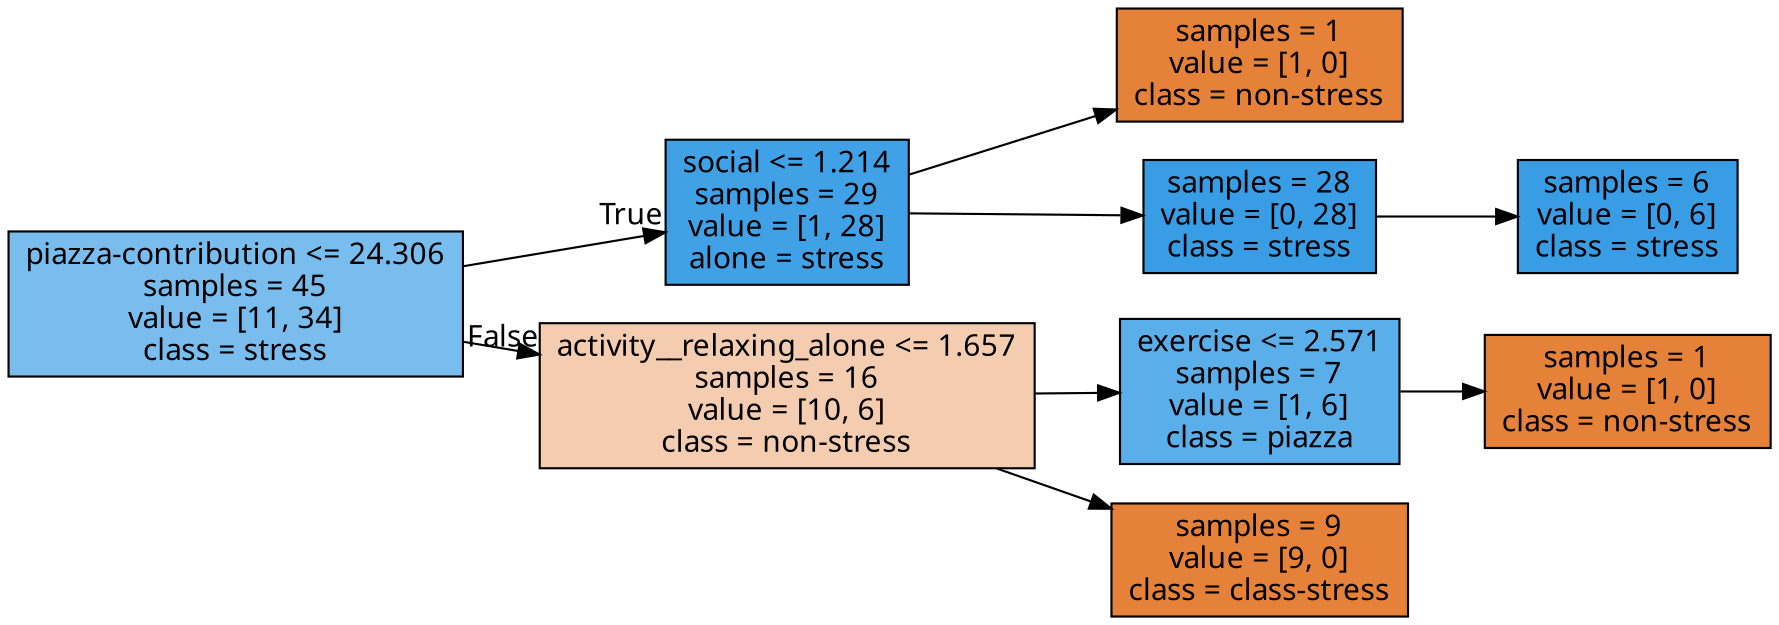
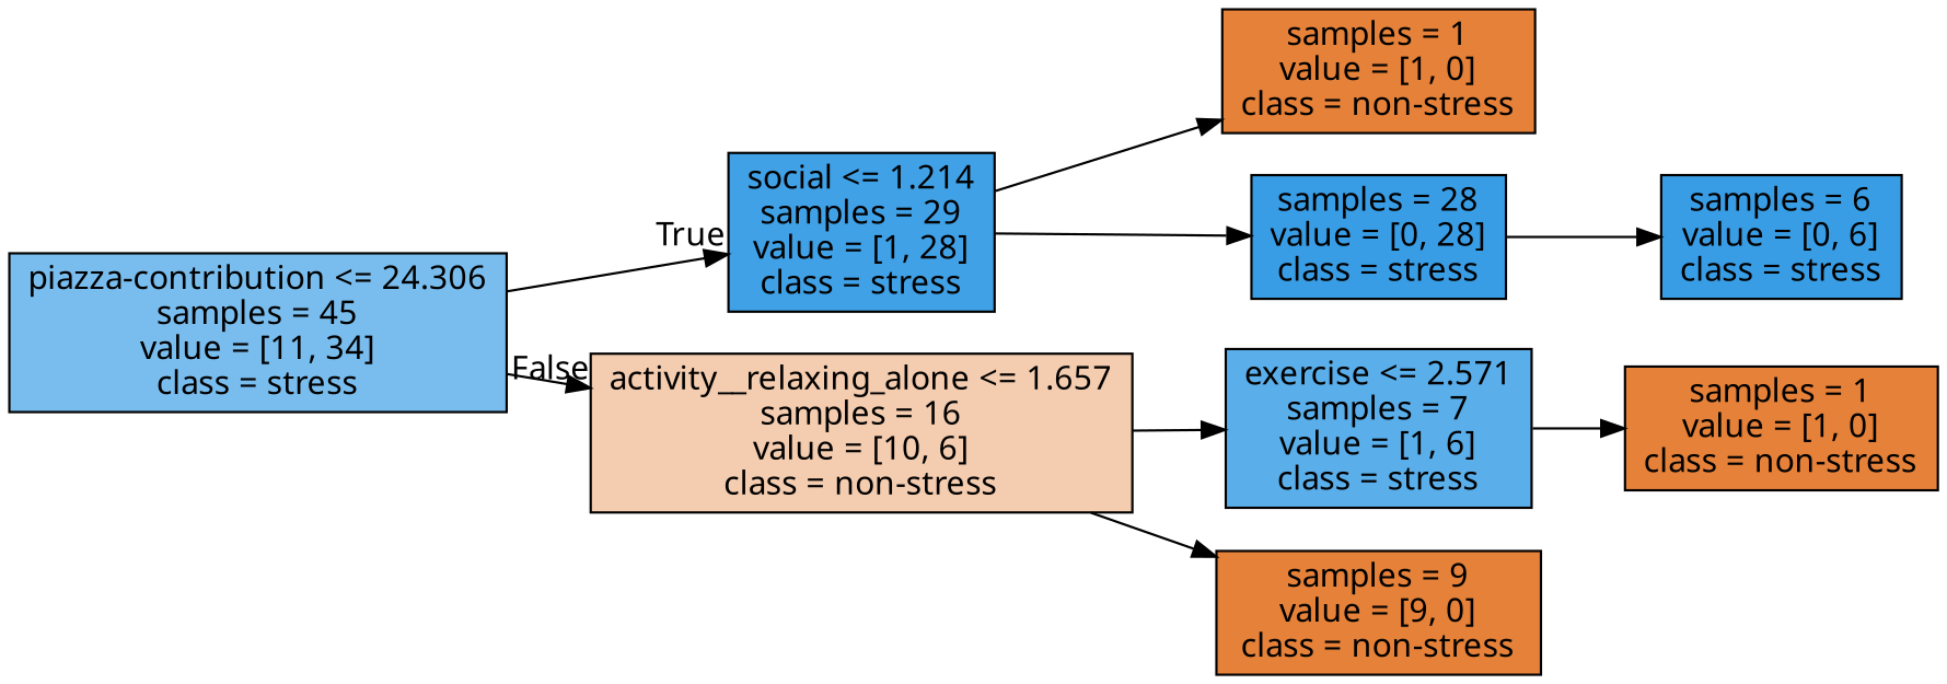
  digraph {
    fontname="Noto Sans"
    rankdir=LR
    node [color=black fillcolor="#e58139ff" fontname="Noto Sans" shape=box style=filled]
    edge [fontname="Noto Sans"]
    n1 [fillcolor="#399de5ac" label="piazza-contribution <= 24.306\nsamples = 45\nvalue = [11, 34]\nclass = stress"]
-   n2 [fillcolor="#399de5f6" label="social <= 1.214\nsamples = 29\nvalue = [1, 28]\nalone = stress"]
+   n2 [fillcolor="#399de5f6" label="social <= 1.214\nsamples = 29\nvalue = [1, 28]\nclass = stress"]
    n3 [fillcolor="#e5813966" label="activity__relaxing_alone <= 1.657\nsamples = 16\nvalue = [10, 6]\nclass = non-stress"]
    n4 [label="samples = 1\nvalue = [1, 0]\nclass = non-stress"]
    n5 [fillcolor="#399de5ff" label="samples = 28\nvalue = [0, 28]\nclass = stress"]
-   n6 [fillcolor="#399de5d4" label="exercise <= 2.571\nsamples = 7\nvalue = [1, 6]\nclass = piazza"]
-   n7 [label="samples = 9\nvalue = [9, 0]\nclass = class-stress"]
+   n6 [fillcolor="#399de5d4" label="exercise <= 2.571\nsamples = 7\nvalue = [1, 6]\nclass = stress"]
+   n7 [label="samples = 9\nvalue = [9, 0]\nclass = non-stress"]
    n8 [fillcolor="#399de5ff" label="samples = 6\nvalue = [0, 6]\nclass = stress"]
    n9 [label="samples = 1\nvalue = [1, 0]\nclass = non-stress"]
    n1 -> n2 [headlabel=True labelangle=45 labeldistance=2.5]
    n1 -> n3 [headlabel=False labelangle=-45 labeldistance=2.5]
    n2 -> n4
    n2 -> n5
    n3 -> n6
    n3 -> n7
    n5 -> n8
    n6 -> n9
  }
